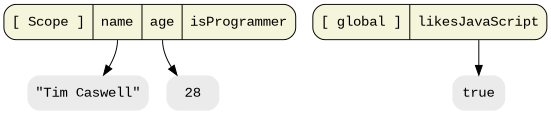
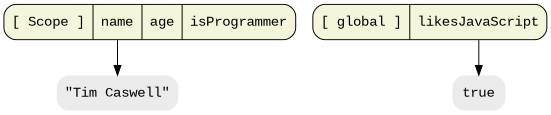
  digraph {
    fontname="Liberation Mono"
    rankdir=TB
    node [fillcolor=gray92 fontname="Liberation Mono" shape=plaintext style="filled,rounded"]
    edge [fontname="Liberation Mono"]
    n1 [fillcolor=beige label="<__proto__>[ Scope ]|<name>name|<age>age|<isProgrammer>isProgrammer" shape=Mrecord style=filled]
    n2 [label="\"Tim Caswell\""]
-   n3 [label=28]
    n4 [fillcolor=beige label="<__proto__>[ global ]|<likesJavaScript>likesJavaScript" shape=Mrecord style=filled]
    n5 [label=true]
    n1 -> n2 [tailport=name]
-   n1 -> n3 [tailport=age]
    n4 -> n5 [tailport=likesJavaScript]
  }
